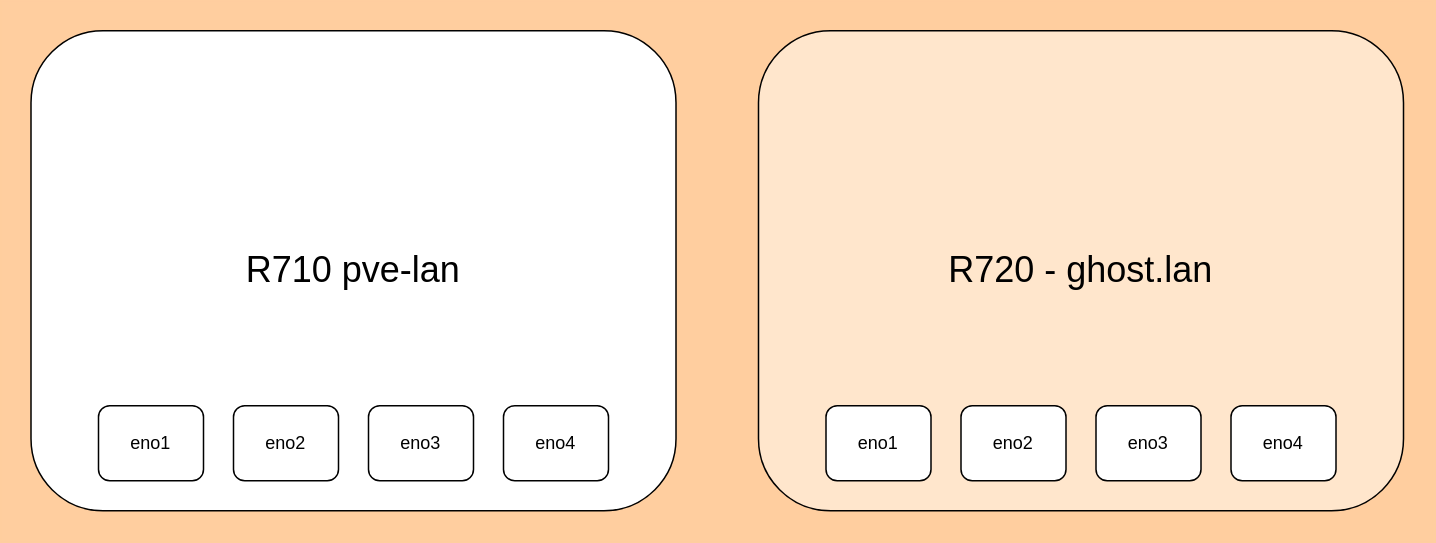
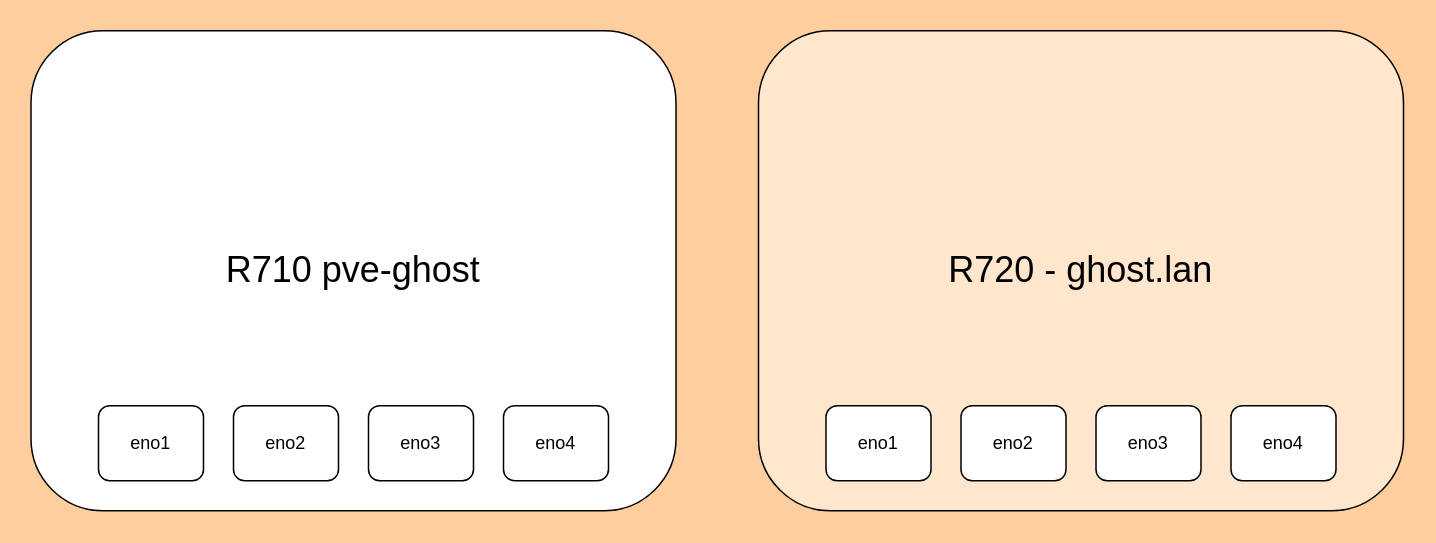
  <mxCell id="0" />
  <mxCell id="1" parent="0" />
- <mxCell id="2" value="&lt;font style=&quot;font-size: 24px;&quot;&gt;R710 pve-lan&lt;/font&gt;" style="rounded=1;whiteSpace=wrap;html=1;" vertex="1" parent="1"><mxGeometry x="20" y="20" width="430" height="320" as="geometry" /></mxCell>
+ <mxCell id="2" value="&lt;font style=&quot;font-size: 24px;&quot;&gt;R710 pve-ghost&lt;/font&gt;" style="rounded=1;whiteSpace=wrap;html=1;" vertex="1" parent="1"><mxGeometry x="20" y="20" width="430" height="320" as="geometry" /></mxCell>
  <mxCell id="3" value="&lt;font style=&quot;font-size: 24px;&quot;&gt;R720 - ghost.lan&lt;/font&gt;" style="rounded=1;whiteSpace=wrap;html=1;fillColor=#ffe6cc;" vertex="1" parent="1"><mxGeometry x="505" y="20" width="430" height="320" as="geometry" /></mxCell>
  <mxCell id="4" value="eno1" style="rounded=1;whiteSpace=wrap;html=1;" vertex="1" parent="1"><mxGeometry x="550" y="270" width="70" height="50" as="geometry" /></mxCell>
  <mxCell id="5" value="eno2" style="rounded=1;whiteSpace=wrap;html=1;" vertex="1" parent="1"><mxGeometry x="640" y="270" width="70" height="50" as="geometry" /></mxCell>
  <mxCell id="6" value="eno3" style="rounded=1;whiteSpace=wrap;html=1;" vertex="1" parent="1"><mxGeometry x="730" y="270" width="70" height="50" as="geometry" /></mxCell>
  <mxCell id="7" value="eno4" style="rounded=1;whiteSpace=wrap;html=1;" vertex="1" parent="1"><mxGeometry x="820" y="270" width="70" height="50" as="geometry" /></mxCell>
  <mxCell id="8" value="eno1" style="rounded=1;whiteSpace=wrap;html=1;" vertex="1" parent="1"><mxGeometry x="65" y="270" width="70" height="50" as="geometry" /></mxCell>
  <mxCell id="9" value="eno2" style="rounded=1;whiteSpace=wrap;html=1;" vertex="1" parent="1"><mxGeometry x="155" y="270" width="70" height="50" as="geometry" /></mxCell>
  <mxCell id="10" value="eno3" style="rounded=1;whiteSpace=wrap;html=1;" vertex="1" parent="1"><mxGeometry x="245" y="270" width="70" height="50" as="geometry" /></mxCell>
  <mxCell id="11" value="eno4" style="rounded=1;whiteSpace=wrap;html=1;" vertex="1" parent="1"><mxGeometry x="335" y="270" width="70" height="50" as="geometry" /></mxCell>
